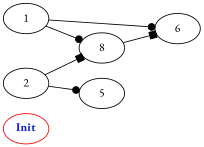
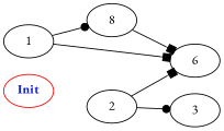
  digraph {
    fontname="EB Garamond"
    rankdir=LR
    node [fontname="EB Garamond"]
    edge [arrowhead=dot fontname="EB Garamond"]
    n1 [color=red fontcolor="#1020d0" label=<<b>Init</b>>]
    n2 [label=8]
    1
    n4 [label=6]
    2
-   3 [label=5]
+   3
    n2 -> n4 [arrowhead=box]
    1 -> n2
-   1 -> n4
-   2 -> n2 [arrowhead=box]
+   1 -> n4 [arrowhead=box]
+   2 -> n4 [arrowhead=box]
    2 -> 3
  }
